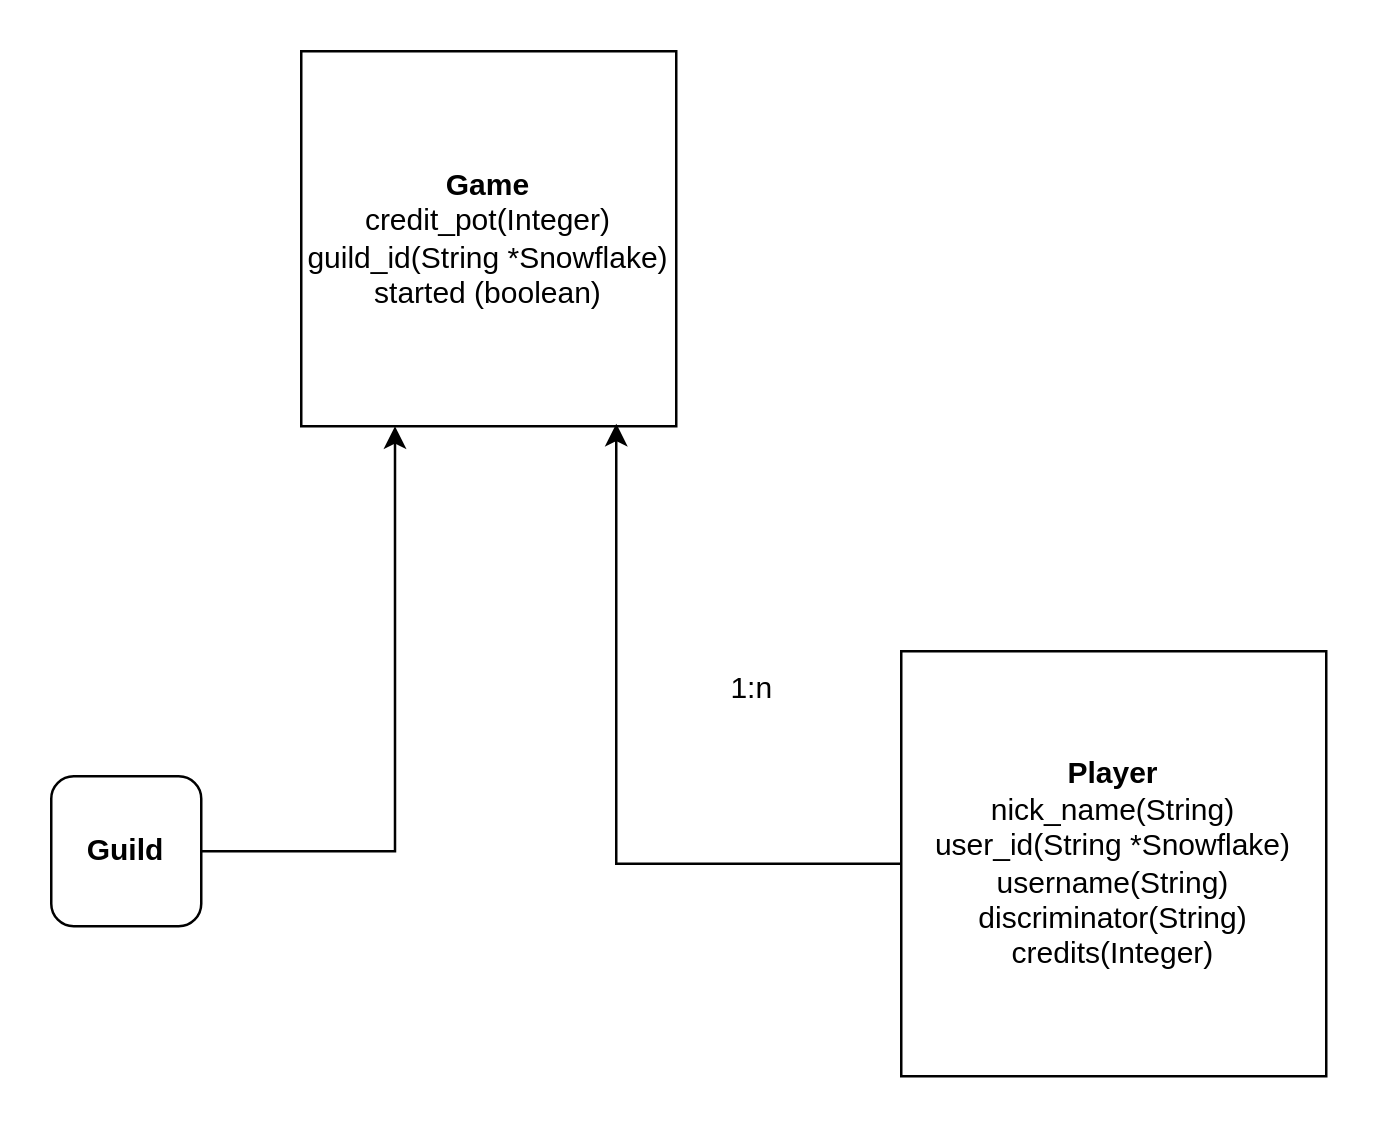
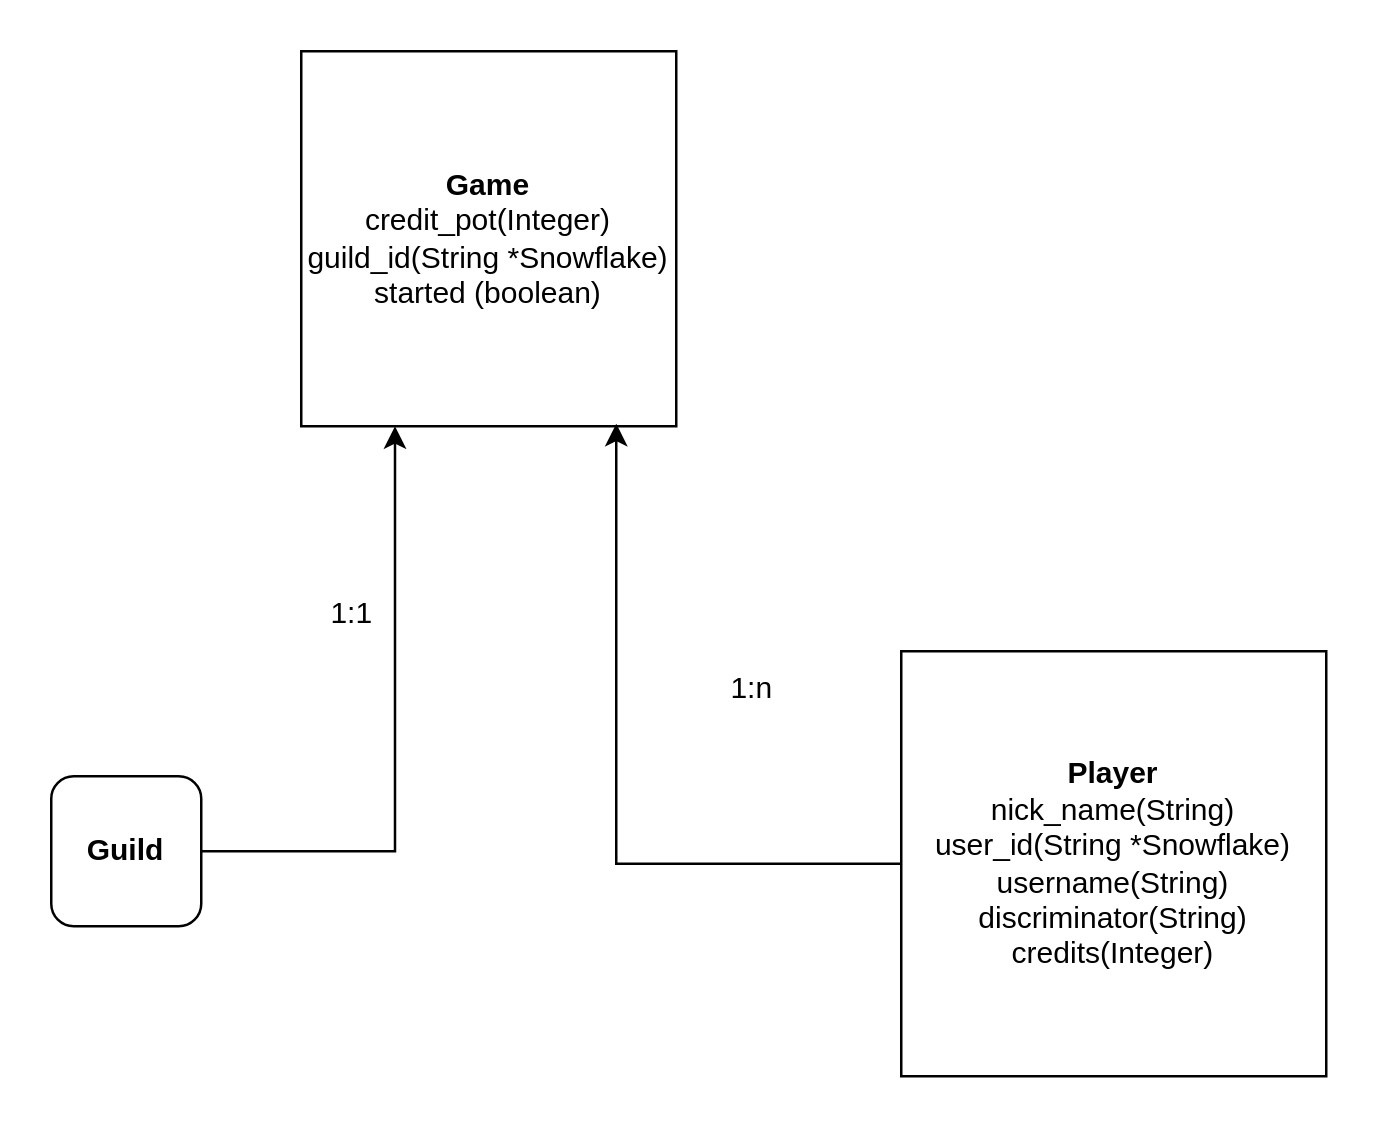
  <mxCell id="0" />
  <mxCell id="1" parent="0" />
  <mxCell id="2" value="&lt;b&gt;Game&lt;/b&gt;&lt;br&gt;credit_pot(Integer)&lt;br&gt;guild_id(String *Snowflake)&lt;br&gt;started (boolean)" style="whiteSpace=wrap;html=1;aspect=fixed;" vertex="1" parent="1"><mxGeometry x="120" y="20" width="150" height="150" as="geometry" /></mxCell>
  <mxCell id="3" style="edgeStyle=orthogonalEdgeStyle;rounded=0;orthogonalLoop=1;jettySize=auto;html=1;entryX=0.25;entryY=1;entryDx=0;entryDy=0;" edge="1" parent="1" source="4" target="2"><mxGeometry relative="1" as="geometry" /></mxCell>
  <mxCell id="4" value="&lt;b&gt;Guild&lt;/b&gt;" style="whiteSpace=wrap;html=1;aspect=fixed;rounded=1;" vertex="1" parent="1"><mxGeometry x="20" y="310" width="60" height="60" as="geometry" /></mxCell>
  <mxCell id="5" style="edgeStyle=orthogonalEdgeStyle;rounded=0;orthogonalLoop=1;jettySize=auto;html=1;entryX=0.84;entryY=0.993;entryDx=0;entryDy=0;entryPerimeter=0;" edge="1" parent="1" source="6" target="2"><mxGeometry relative="1" as="geometry" /></mxCell>
  <mxCell id="6" value="&lt;b&gt;Player&lt;/b&gt;&lt;br&gt;nick_name(String)&lt;br&gt;user_id(String *Snowflake)&lt;br&gt;username(String)&lt;br&gt;discriminator(String)&lt;br&gt;credits(Integer)" style="whiteSpace=wrap;html=1;aspect=fixed;" vertex="1" parent="1"><mxGeometry x="360" y="260" width="170" height="170" as="geometry" /></mxCell>
+ <mxCell id="7" value="1:1" style="text;html=1;align=center;verticalAlign=middle;resizable=0;points=[];autosize=1;strokeColor=none;fillColor=none;" vertex="1" parent="1"><mxGeometry x="120" y="230" width="40" height="30" as="geometry" /></mxCell>
  <mxCell id="8" value="1:n" style="text;html=1;align=center;verticalAlign=middle;resizable=0;points=[];autosize=1;strokeColor=none;fillColor=none;" vertex="1" parent="1"><mxGeometry x="280" y="260" width="40" height="30" as="geometry" /></mxCell>
